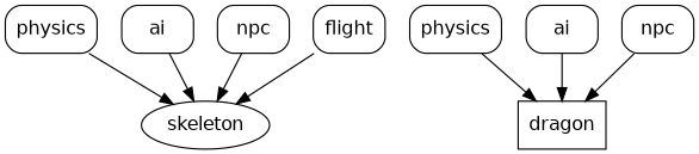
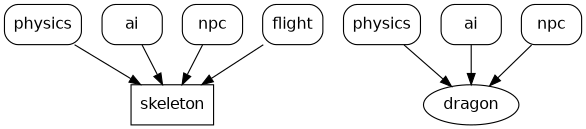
  digraph {
    fontname="DejaVu Sans"
    node [fontname="DejaVu Sans" shape=rectangle style=rounded]
    edge [fontname="DejaVu Sans"]
    n1 [label=physics]
-   skeleton [shape="" style=""]
+   skeleton [shape=box style=""]
    n3 [label=ai]
    n4 [label=npc]
    n5 [label=physics]
-   dragon [shape=box style=""]
+   dragon [shape="" style=""]
    n7 [label=ai]
    n8 [label=npc]
    n9 [label=flight]
    n1 -> skeleton
    n3 -> skeleton
    n4 -> skeleton
    n5 -> dragon
    n7 -> dragon
    n8 -> dragon
    n9 -> skeleton
  }
